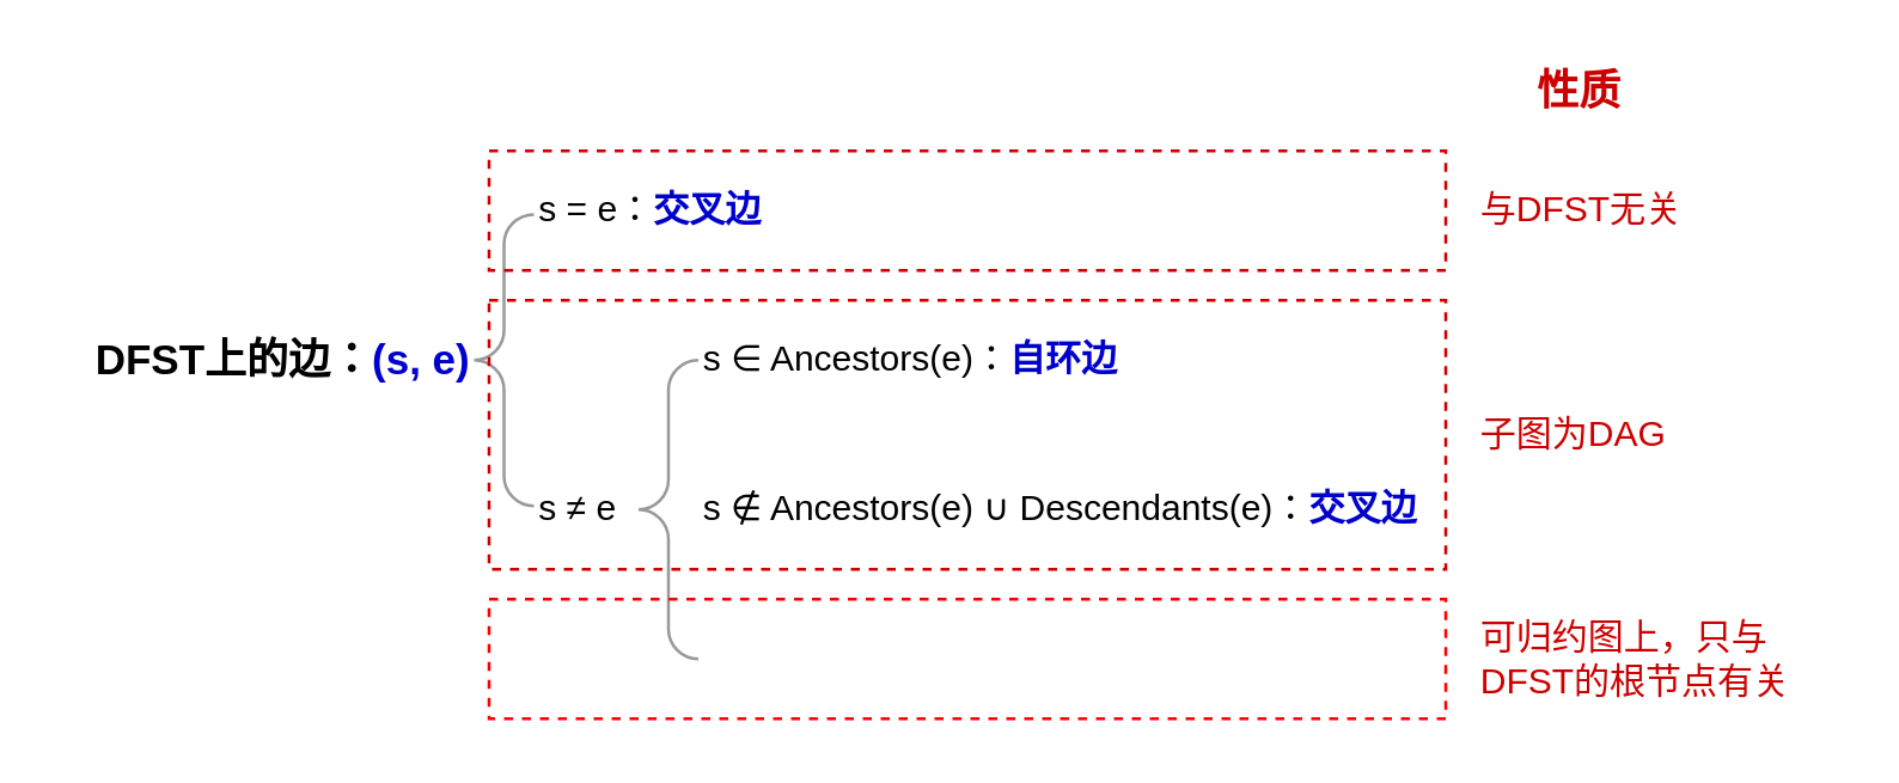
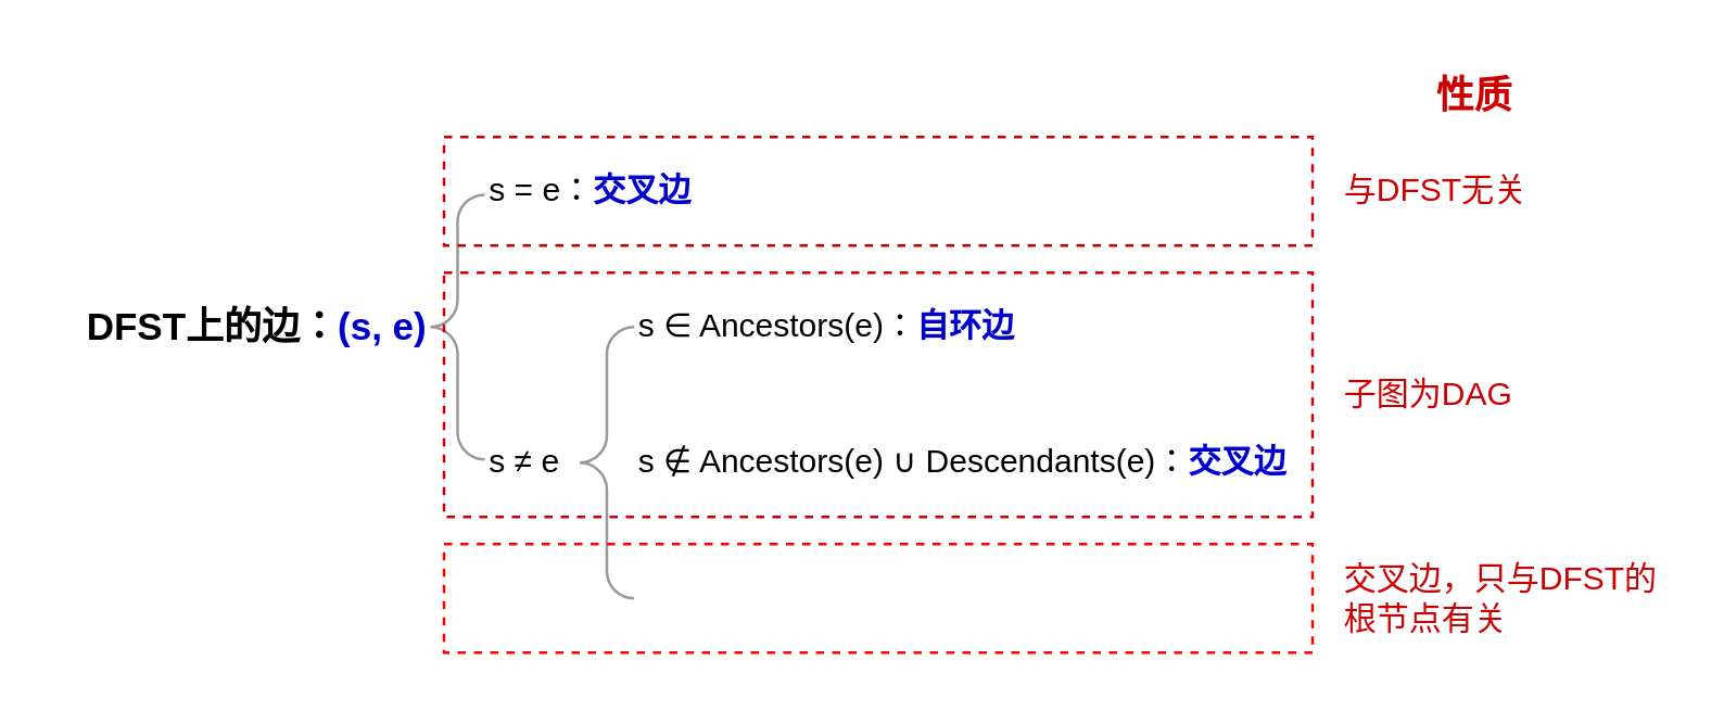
  <mxCell id="0" />
  <mxCell id="1" parent="0" />
  <mxCell id="2" value="&lt;div style=&quot;font-size: 14px&quot; align=&quot;right&quot;&gt;&lt;b&gt;&lt;font style=&quot;font-size: 14px&quot;&gt;DFST上的边：&lt;font style=&quot;font-size: 14px&quot; color=&quot;#0000CC&quot;&gt;(s, e)&lt;/font&gt;&lt;/font&gt;&lt;/b&gt;&lt;/div&gt;" style="text;html=1;strokeColor=none;fillColor=none;align=right;verticalAlign=middle;whiteSpace=wrap;rounded=0;hachureGap=4;pointerEvents=0;" parent="1" vertex="1"><mxGeometry x="20.5" y="110" width="137.5" height="20" as="geometry" /></mxCell>
  <mxCell id="3" value="" style="labelPosition=right;align=left;strokeWidth=1;shape=mxgraph.mockup.markup.curlyBrace;html=1;shadow=0;dashed=0;strokeColor=#999999;direction=north;hachureGap=4;pointerEvents=0;" parent="1" vertex="1"><mxGeometry x="158" y="71.25" width="20" height="97.5" as="geometry" /></mxCell>
  <mxCell id="4" value="&lt;div align=&quot;left&quot;&gt;s = e：&lt;font color=&quot;#0000CC&quot;&gt;&lt;b&gt;交叉边&lt;/b&gt;&lt;/font&gt;&lt;/div&gt;" style="text;html=1;strokeColor=none;fillColor=none;align=left;verticalAlign=middle;whiteSpace=wrap;rounded=0;hachureGap=4;pointerEvents=0;" parent="1" vertex="1"><mxGeometry x="178" y="60" width="85" height="20" as="geometry" /></mxCell>
  <mxCell id="5" value="&lt;div align=&quot;left&quot;&gt;s ≠ e&lt;/div&gt;" style="text;html=1;strokeColor=none;fillColor=none;align=left;verticalAlign=middle;whiteSpace=wrap;rounded=0;hachureGap=4;pointerEvents=0;" parent="1" vertex="1"><mxGeometry x="178" y="160" width="35" height="20" as="geometry" /></mxCell>
  <mxCell id="6" value="" style="labelPosition=right;align=left;strokeWidth=1;shape=mxgraph.mockup.markup.curlyBrace;html=1;shadow=0;dashed=0;strokeColor=#999999;direction=north;hachureGap=4;pointerEvents=0;fillColor=default;" parent="1" vertex="1"><mxGeometry x="213" y="120" width="20" height="100" as="geometry" /></mxCell>
  <mxCell id="7" value="&lt;div align=&quot;left&quot;&gt;s ∈ Ancestors(e)：&lt;font color=&quot;#0000CC&quot;&gt;&lt;b&gt;自环边&lt;/b&gt;&lt;/font&gt;&lt;/div&gt;" style="text;html=1;strokeColor=none;fillColor=none;align=left;verticalAlign=middle;whiteSpace=wrap;rounded=0;hachureGap=4;pointerEvents=0;" parent="1" vertex="1"><mxGeometry x="233" y="110" width="150" height="20" as="geometry" /></mxCell>
  <mxCell id="8" value="&lt;div align=&quot;left&quot;&gt;s ∉ Ancestors(e) ∪ Descendants(e)：&lt;font color=&quot;#0000CC&quot;&gt;&lt;b&gt;交叉边&lt;/b&gt;&lt;/font&gt;&lt;/div&gt;" style="text;html=1;strokeColor=none;fillColor=none;align=left;verticalAlign=middle;whiteSpace=wrap;rounded=0;hachureGap=4;pointerEvents=0;" parent="1" vertex="1"><mxGeometry x="233" y="160" width="250" height="20" as="geometry" /></mxCell>
  <mxCell id="9" value="" style="rounded=0;whiteSpace=wrap;html=1;hachureGap=4;pointerEvents=0;fillColor=none;dashed=1;strokeColor=#CC0000;" parent="1" vertex="1"><mxGeometry x="163" y="100" width="320" height="90" as="geometry" /></mxCell>
  <mxCell id="10" value="" style="rounded=0;whiteSpace=wrap;html=1;hachureGap=4;pointerEvents=0;fillColor=none;dashed=1;strokeColor=#FF0000;" parent="1" vertex="1"><mxGeometry x="163" y="200" width="320" height="40" as="geometry" /></mxCell>
  <mxCell id="11" value="" style="rounded=0;whiteSpace=wrap;html=1;hachureGap=4;pointerEvents=0;fillColor=none;dashed=1;strokeColor=#CC0000;" parent="1" vertex="1"><mxGeometry x="163" y="50" width="320" height="40" as="geometry" /></mxCell>
  <mxCell id="12" value="&lt;div align=&quot;left&quot;&gt;&lt;font color=&quot;#CC0000&quot;&gt;与DFST无关&lt;/font&gt;&lt;/div&gt;" style="text;html=1;strokeColor=none;fillColor=none;align=left;verticalAlign=middle;whiteSpace=wrap;rounded=0;dashed=1;hachureGap=4;pointerEvents=0;" parent="1" vertex="1"><mxGeometry x="493" y="60" width="70" height="20" as="geometry" /></mxCell>
  <mxCell id="13" value="&lt;div align=&quot;left&quot;&gt;&lt;font color=&quot;#CC0000&quot;&gt;子图为DAG&lt;/font&gt;&lt;br&gt;&lt;/div&gt;" style="text;html=1;strokeColor=none;fillColor=none;align=left;verticalAlign=middle;whiteSpace=wrap;rounded=0;dashed=1;hachureGap=4;pointerEvents=0;" parent="1" vertex="1"><mxGeometry x="493" y="135" width="70" height="20" as="geometry" /></mxCell>
- <mxCell id="14" value="&lt;div align=&quot;left&quot;&gt;&lt;font color=&quot;#CC0000&quot;&gt;可归约图上，只与DFST的根节点有关&lt;/font&gt;&lt;/div&gt;" style="text;html=1;strokeColor=none;fillColor=none;align=left;verticalAlign=middle;whiteSpace=wrap;rounded=0;dashed=1;hachureGap=4;pointerEvents=0;" parent="1" vertex="1"><mxGeometry x="493" y="205" width="120" height="30" as="geometry" /></mxCell>
- <mxCell id="15" value="&lt;font style=&quot;font-size: 14px&quot;&gt;&lt;b&gt;&lt;font color=&quot;#CC0000&quot;&gt;性质&lt;/font&gt;&lt;/b&gt;&lt;/font&gt;" style="text;html=1;strokeColor=none;fillColor=none;align=center;verticalAlign=middle;whiteSpace=wrap;rounded=0;dashed=1;hachureGap=4;pointerEvents=0;" parent="1" vertex="1"><mxGeometry x="503" y="20" width="50" height="20" as="geometry" /></mxCell>
+ <mxCell id="14" value="&lt;div align=&quot;left&quot;&gt;&lt;font color=&quot;#CC0000&quot;&gt;交叉边，只与DFST的根节点有关&lt;/font&gt;&lt;/div&gt;" style="text;html=1;strokeColor=none;fillColor=none;align=left;verticalAlign=middle;whiteSpace=wrap;rounded=0;dashed=1;hachureGap=4;pointerEvents=0;" parent="1" vertex="1"><mxGeometry x="493" y="205" width="120" height="30" as="geometry" /></mxCell>
+ <mxCell id="15" value="&lt;font style=&quot;font-size: 14px&quot;&gt;&lt;b&gt;&lt;font color=&quot;#CC0000&quot;&gt;性质&lt;/font&gt;&lt;/b&gt;&lt;/font&gt;" style="text;html=1;strokeColor=none;fillColor=none;align=center;verticalAlign=middle;whiteSpace=wrap;rounded=0;dashed=1;hachureGap=4;pointerEvents=0;" parent="1" vertex="1"><mxGeometry x="518" y="25" width="50" height="20" as="geometry" /></mxCell>
